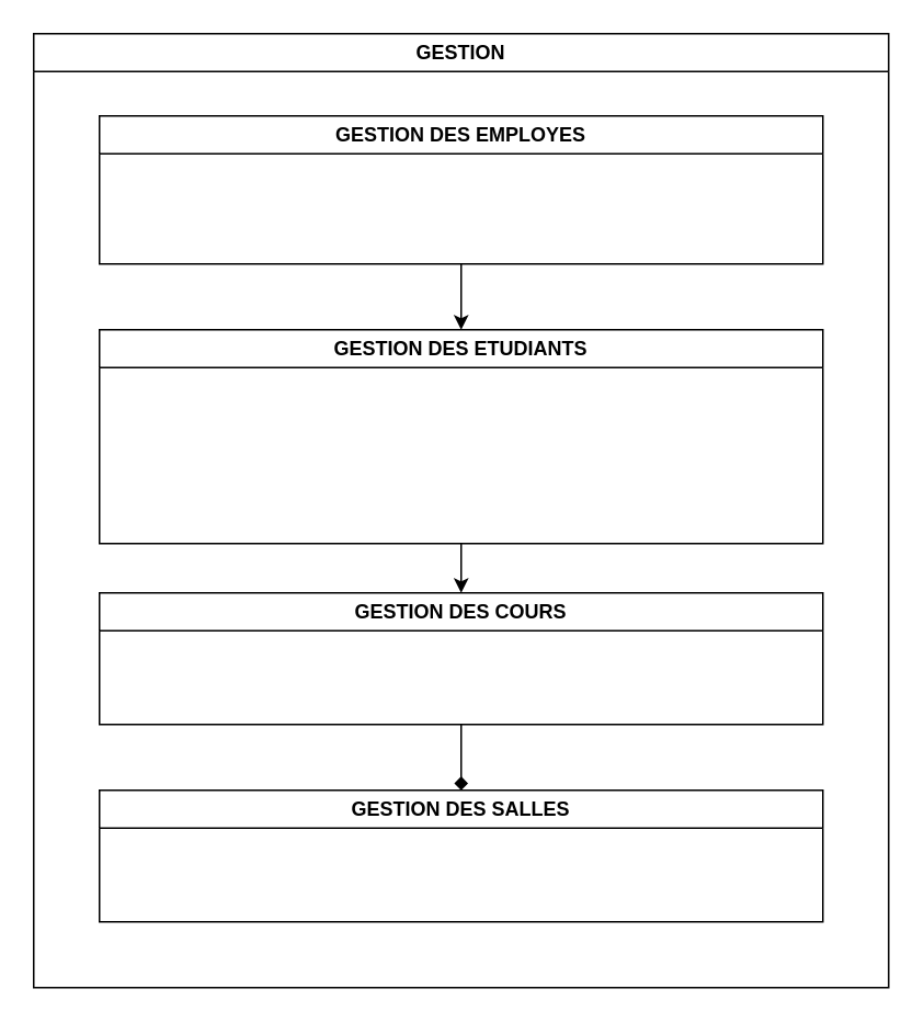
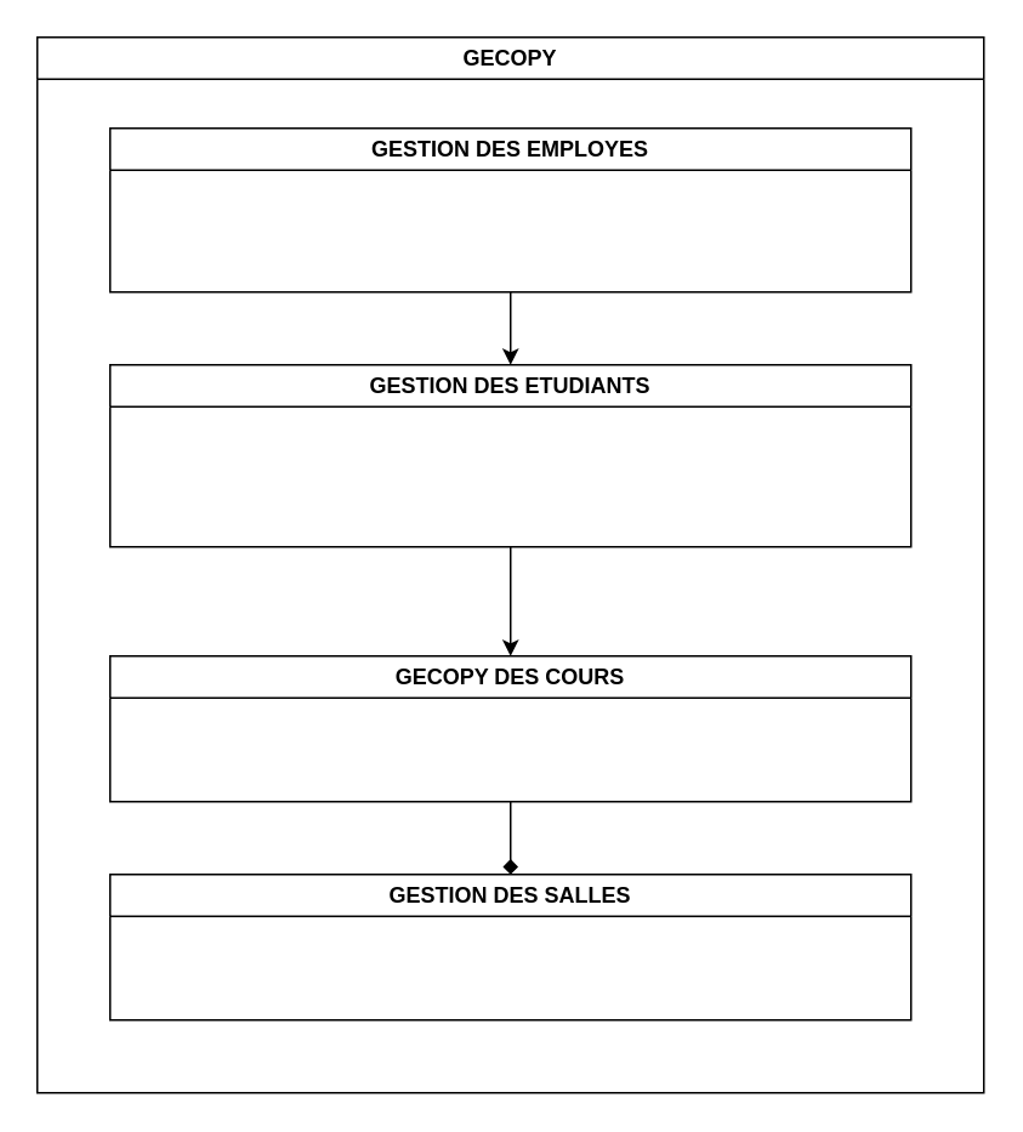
  <mxCell id="0" />
  <mxCell id="1" parent="0" />
- <mxCell id="2" value="GESTION" style="swimlane;whiteSpace=wrap;html=1;" vertex="1" parent="1"><mxGeometry x="20" y="20" width="520" height="580" as="geometry" /></mxCell>
+ <mxCell id="2" value="GECOPY" style="swimlane;whiteSpace=wrap;html=1;" vertex="1" parent="1"><mxGeometry x="20" y="20" width="520" height="580" as="geometry" /></mxCell>
  <mxCell id="3" value="" style="edgeStyle=orthogonalEdgeStyle;rounded=0;orthogonalLoop=1;jettySize=auto;html=1;" edge="1" parent="2" source="4" target="6"><mxGeometry relative="1" as="geometry" /></mxCell>
  <mxCell id="4" value="GESTION DES EMPLOYES" style="swimlane;whiteSpace=wrap;html=1;" vertex="1" parent="2"><mxGeometry x="40" y="50" width="440" height="90" as="geometry" /></mxCell>
  <mxCell id="5" value="" style="edgeStyle=orthogonalEdgeStyle;rounded=0;orthogonalLoop=1;jettySize=auto;html=1;" edge="1" parent="2" source="6" target="8"><mxGeometry relative="1" as="geometry" /></mxCell>
- <mxCell id="6" value="GESTION DES ETUDIANTS" style="swimlane;whiteSpace=wrap;html=1;" vertex="1" parent="2"><mxGeometry x="40" y="180" width="440" height="130" as="geometry" /></mxCell>
+ <mxCell id="6" value="GESTION DES ETUDIANTS" style="swimlane;whiteSpace=wrap;html=1;" vertex="1" parent="2"><mxGeometry x="40" y="180" width="440" height="100" as="geometry" /></mxCell>
  <mxCell id="7" value="" style="edgeStyle=orthogonalEdgeStyle;rounded=0;orthogonalLoop=1;jettySize=auto;html=1;endArrow=diamond;" edge="1" parent="2" source="8" target="9"><mxGeometry relative="1" as="geometry" /></mxCell>
- <mxCell id="8" value="GESTION DES COURS" style="swimlane;whiteSpace=wrap;html=1;" vertex="1" parent="2"><mxGeometry x="40" y="340" width="440" height="80" as="geometry" /></mxCell>
+ <mxCell id="8" value="GECOPY DES COURS" style="swimlane;whiteSpace=wrap;html=1;" vertex="1" parent="2"><mxGeometry x="40" y="340" width="440" height="80" as="geometry" /></mxCell>
  <mxCell id="9" value="GESTION DES SALLES" style="swimlane;whiteSpace=wrap;html=1;" vertex="1" parent="2"><mxGeometry x="40" y="460" width="440" height="80" as="geometry" /></mxCell>
